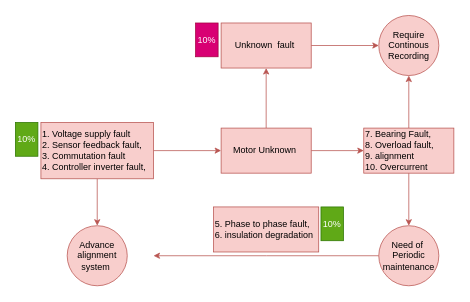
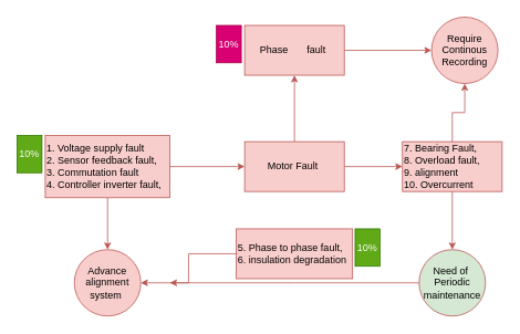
  <mxCell id="0" />
  <mxCell id="1" parent="0" />
  <mxCell id="2" value="" style="edgeStyle=orthogonalEdgeStyle;rounded=0;orthogonalLoop=1;jettySize=auto;html=1;fillColor=#f8cecc;strokeColor=#b85450;" edge="1" parent="1" source="4" target="12"><mxGeometry relative="1" as="geometry" /></mxCell>
  <mxCell id="3" value="" style="edgeStyle=orthogonalEdgeStyle;rounded=0;orthogonalLoop=1;jettySize=auto;html=1;strokeColor=#b85450;fillColor=#f8cecc;" edge="1" parent="1" source="4" target="16"><mxGeometry relative="1" as="geometry" /></mxCell>
- <mxCell id="4" value="Motor Unknown&amp;nbsp;" style="rounded=0;whiteSpace=wrap;html=1;fillColor=#f8cecc;strokeColor=#b85450;" vertex="1" parent="1"><mxGeometry x="294" y="170" width="120" height="60" as="geometry" /></mxCell>
+ <mxCell id="4" value="Motor Fault&amp;nbsp;" style="rounded=0;whiteSpace=wrap;html=1;fillColor=#f8cecc;strokeColor=#b85450;" vertex="1" parent="1"><mxGeometry x="294" y="170" width="120" height="60" as="geometry" /></mxCell>
+ <mxCell id="5" style="edgeStyle=orthogonalEdgeStyle;rounded=0;orthogonalLoop=1;jettySize=auto;html=1;entryX=1;entryY=0.5;entryDx=0;entryDy=0;strokeColor=#b85450;fillColor=#f8cecc;" edge="1" parent="1" source="6" target="20"><mxGeometry relative="1" as="geometry" /></mxCell>
  <mxCell id="6" value="5. Phase to phase fault,&amp;nbsp;&lt;br&gt;6. insulation degradation&amp;nbsp;" style="rounded=0;whiteSpace=wrap;html=1;fillColor=#f8cecc;strokeColor=#b85450;align=left;" vertex="1" parent="1"><mxGeometry x="284" y="275" width="140" height="60" as="geometry" /></mxCell>
  <mxCell id="7" style="edgeStyle=orthogonalEdgeStyle;rounded=0;orthogonalLoop=1;jettySize=auto;html=1;exitX=1;exitY=0.5;exitDx=0;exitDy=0;entryX=0;entryY=0.5;entryDx=0;entryDy=0;fillColor=#f8cecc;strokeColor=#b85450;" edge="1" parent="1" source="9" target="4"><mxGeometry relative="1" as="geometry" /></mxCell>
  <mxCell id="8" value="" style="edgeStyle=orthogonalEdgeStyle;rounded=0;orthogonalLoop=1;jettySize=auto;html=1;strokeColor=#b85450;fillColor=#f8cecc;" edge="1" parent="1" source="9" target="20"><mxGeometry relative="1" as="geometry" /></mxCell>
  <mxCell id="9" value="1. Voltage supply fault&amp;nbsp;&lt;br&gt;2. Sensor feedback fault,&amp;nbsp;&lt;br&gt;3. Commutation fault&amp;nbsp;&lt;br&gt;4. Controller inverter fault," style="rounded=0;whiteSpace=wrap;html=1;fillColor=#f8cecc;strokeColor=#b85450;align=left;" vertex="1" parent="1"><mxGeometry x="54" y="162.5" width="150" height="75" as="geometry" /></mxCell>
  <mxCell id="10" value="" style="edgeStyle=orthogonalEdgeStyle;rounded=0;orthogonalLoop=1;jettySize=auto;html=1;strokeColor=#b85450;fillColor=#f8cecc;" edge="1" parent="1" source="12" target="19"><mxGeometry relative="1" as="geometry" /></mxCell>
  <mxCell id="11" style="edgeStyle=orthogonalEdgeStyle;rounded=0;orthogonalLoop=1;jettySize=auto;html=1;exitX=0.5;exitY=0;exitDx=0;exitDy=0;entryX=0.5;entryY=1;entryDx=0;entryDy=0;strokeColor=#b85450;fillColor=#f8cecc;" edge="1" parent="1" source="12" target="21"><mxGeometry relative="1" as="geometry" /></mxCell>
  <mxCell id="12" value="7. Bearing Fault,&amp;nbsp;&lt;br&gt;8. Overload fault,&lt;br&gt;9. alignment&lt;br&gt;10. Overcurrent&amp;nbsp;&amp;nbsp;" style="rounded=0;whiteSpace=wrap;html=1;fillColor=#f8cecc;strokeColor=#b85450;align=left;" vertex="1" parent="1"><mxGeometry x="484" y="170" width="120" height="60" as="geometry" /></mxCell>
  <mxCell id="13" value="10%" style="rounded=0;whiteSpace=wrap;html=1;fillColor=#60a917;fontColor=#ffffff;strokeColor=#2D7600;" vertex="1" parent="1"><mxGeometry x="427" y="275" width="30" height="45" as="geometry" /></mxCell>
  <mxCell id="14" value="10%" style="rounded=0;whiteSpace=wrap;html=1;fillColor=#60a917;strokeColor=#2D7600;fontColor=#ffffff;" vertex="1" parent="1"><mxGeometry x="20" y="162.5" width="30" height="45" as="geometry" /></mxCell>
  <mxCell id="15" style="edgeStyle=orthogonalEdgeStyle;rounded=0;orthogonalLoop=1;jettySize=auto;html=1;strokeColor=#b85450;fillColor=#f8cecc;" edge="1" parent="1" source="16" target="21"><mxGeometry relative="1" as="geometry" /></mxCell>
- <mxCell id="16" value="Unknown&lt;span style=&quot;white-space: pre;&quot;&gt;&#09;&lt;/span&gt; fault&amp;nbsp;" style="whiteSpace=wrap;html=1;fillColor=#f8cecc;strokeColor=#b85450;rounded=0;" vertex="1" parent="1"><mxGeometry x="294" y="30" width="120" height="60" as="geometry" /></mxCell>
+ <mxCell id="16" value="Phase&lt;span style=&quot;white-space: pre;&quot;&gt;&#09;&lt;/span&gt; fault&amp;nbsp;" style="whiteSpace=wrap;html=1;fillColor=#f8cecc;strokeColor=#b85450;rounded=0;" vertex="1" parent="1"><mxGeometry x="294" y="30" width="120" height="60" as="geometry" /></mxCell>
  <mxCell id="17" value="10%" style="rounded=0;whiteSpace=wrap;html=1;fillColor=#d80073;fontColor=#ffffff;strokeColor=#A50040;" vertex="1" parent="1"><mxGeometry x="260" y="30" width="30" height="45" as="geometry" /></mxCell>
  <mxCell id="18" style="edgeStyle=orthogonalEdgeStyle;rounded=0;orthogonalLoop=1;jettySize=auto;html=1;exitX=0;exitY=0.5;exitDx=0;exitDy=0;strokeColor=#b85450;fillColor=#f8cecc;" edge="1" parent="1" source="19"><mxGeometry relative="1" as="geometry"><mxPoint x="204" y="340" as="targetPoint" /></mxGeometry></mxCell>
- <mxCell id="19" value="Need of&amp;nbsp;&lt;br&gt;Periodic maintenance" style="ellipse;whiteSpace=wrap;html=1;fillColor=#f8cecc;strokeColor=#b85450;rounded=0;" vertex="1" parent="1"><mxGeometry x="504" y="300" width="80" height="80" as="geometry" /></mxCell>
+ <mxCell id="19" value="Need of&amp;nbsp;&lt;br&gt;Periodic maintenance" style="ellipse;whiteSpace=wrap;html=1;fillColor=#d5e8d4;strokeColor=#b85450;rounded=0;" vertex="1" parent="1"><mxGeometry x="504" y="300" width="80" height="80" as="geometry" /></mxCell>
  <mxCell id="20" value="Advance alignment system&amp;nbsp;" style="ellipse;whiteSpace=wrap;html=1;fillColor=#f8cecc;strokeColor=#b85450;rounded=0;" vertex="1" parent="1"><mxGeometry x="89" y="300" width="80" height="80" as="geometry" /></mxCell>
- <mxCell id="21" value="Require Continous Recording" style="ellipse;whiteSpace=wrap;html=1;aspect=fixed;fillColor=#f8cecc;strokeColor=#b85450;" vertex="1" parent="1"><mxGeometry x="504" y="20" width="80" height="80" as="geometry" /></mxCell>
+ <mxCell id="21" value="Require Continous Recording" style="ellipse;whiteSpace=wrap;html=1;aspect=fixed;fillColor=#f8cecc;strokeColor=#b85450;" vertex="1" parent="1"><mxGeometry x="519" y="20" width="80" height="80" as="geometry" /></mxCell>
